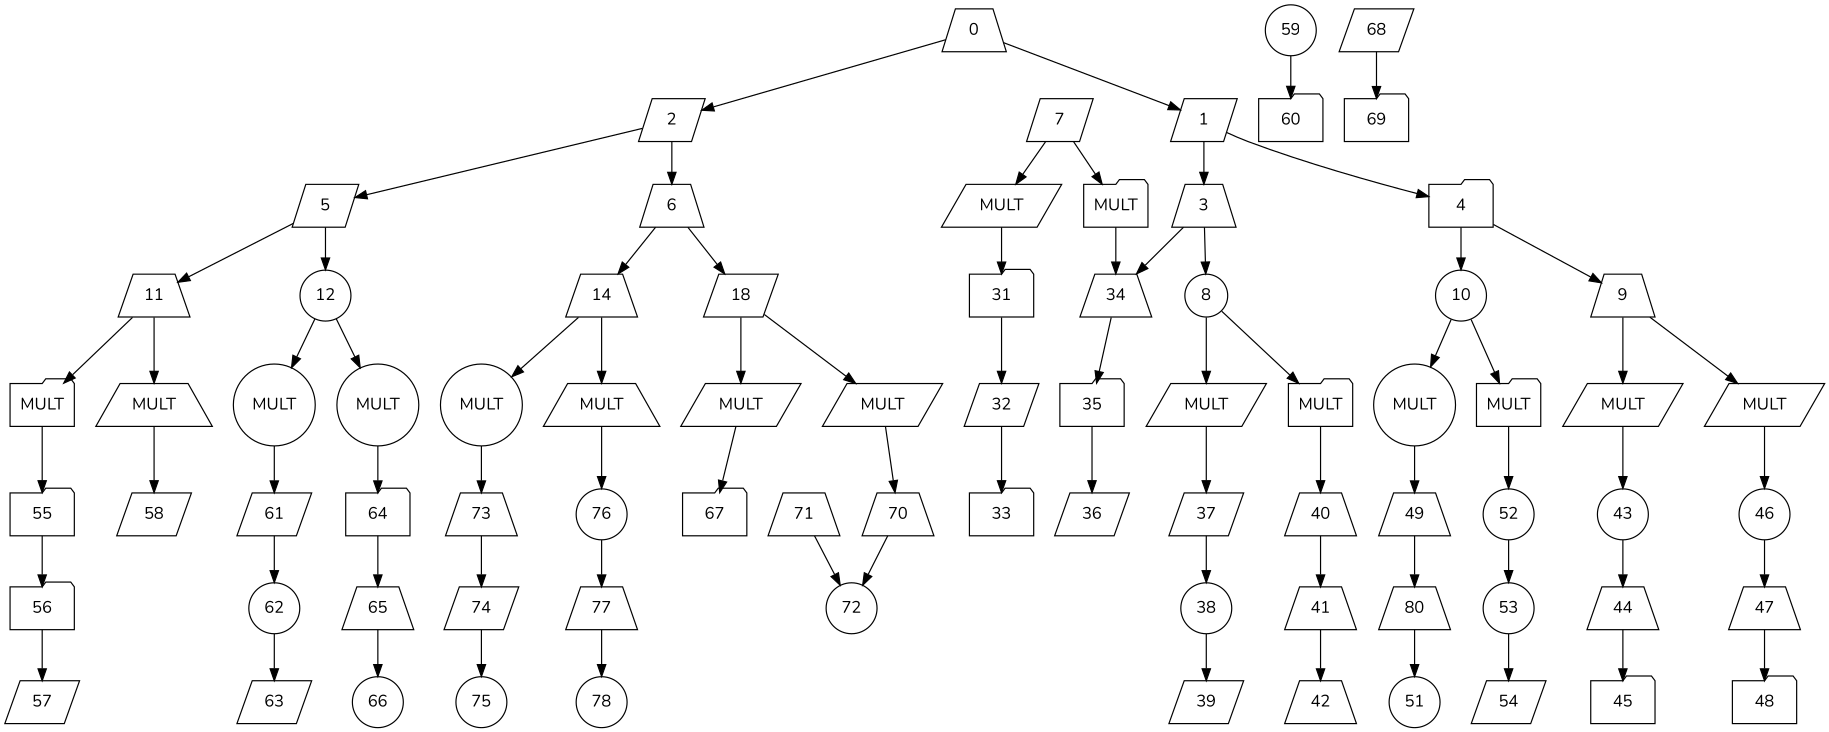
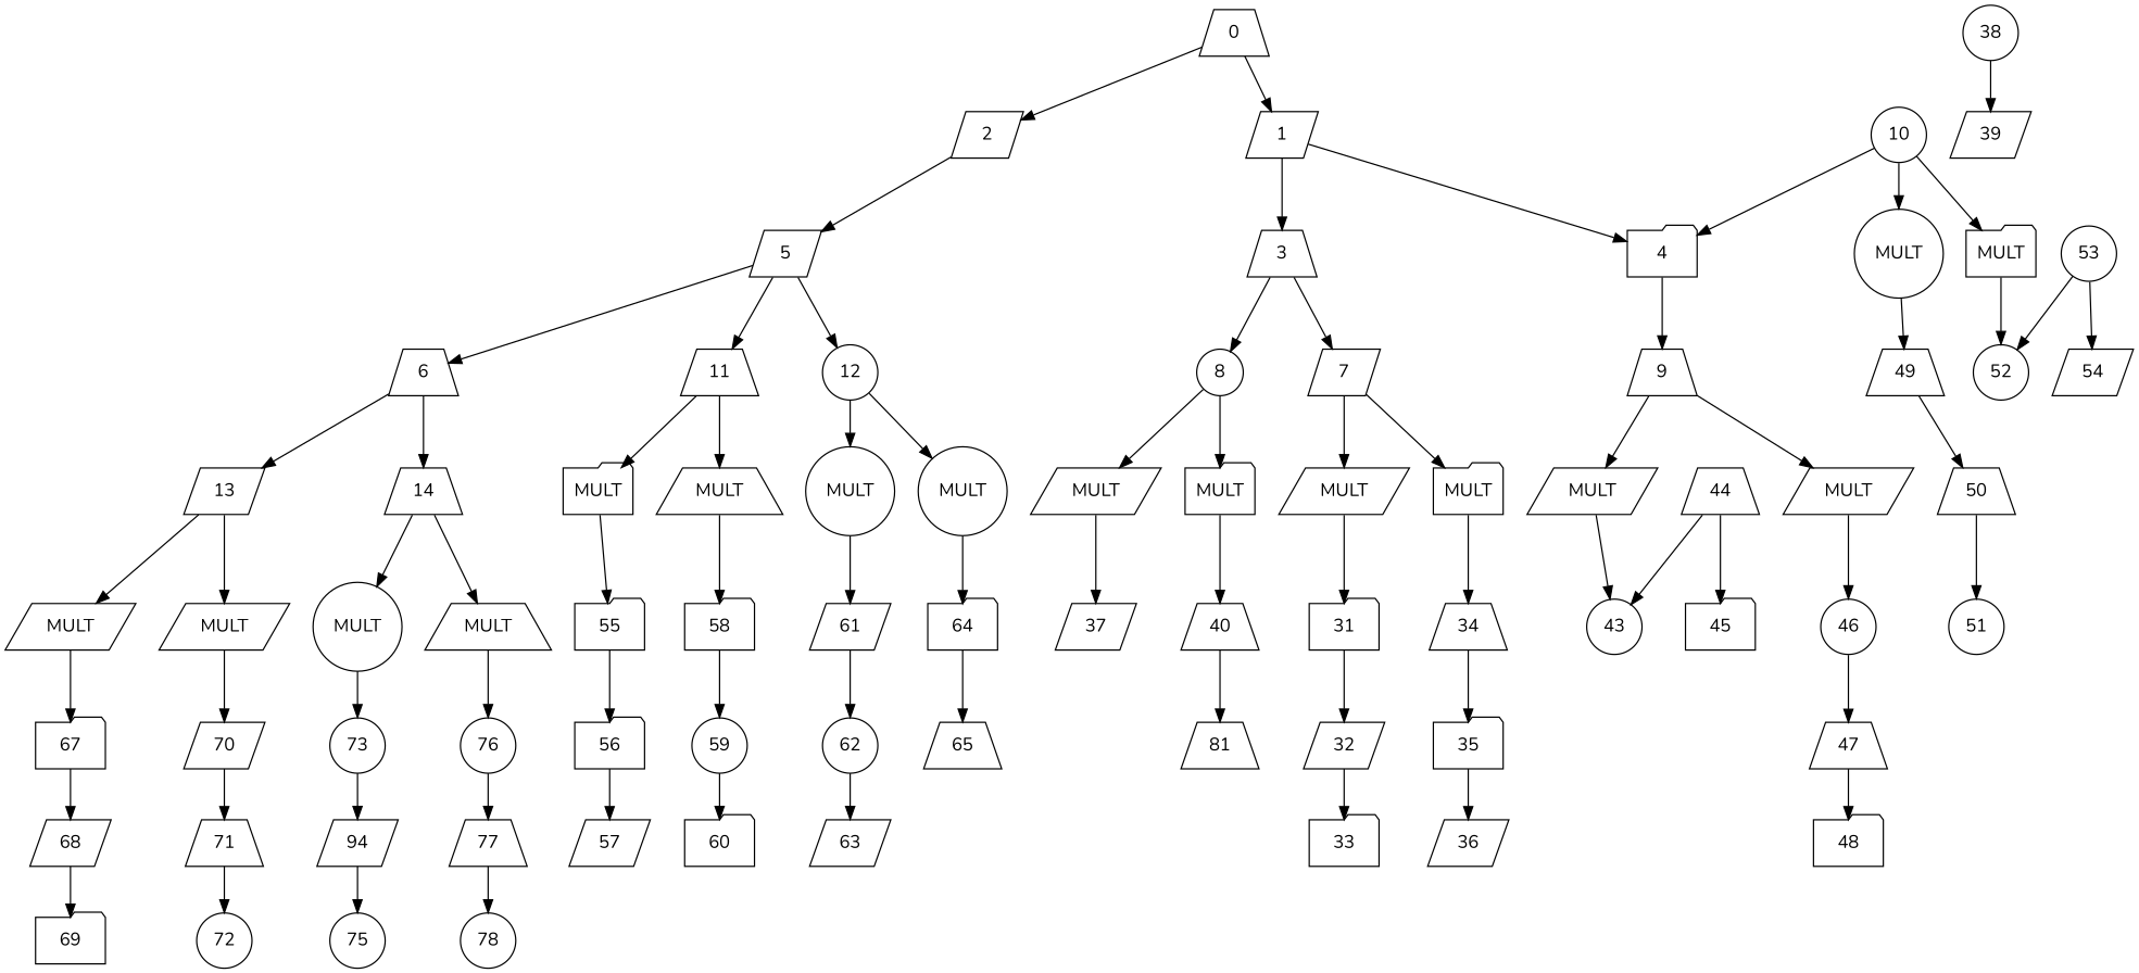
  strict digraph {
    fontname=Nunito
    node [fontname=Nunito shape=parallelogram]
    edge [fontname=Nunito]
    0 [shape=trapezium]
    1
    2
    3 [shape=trapezium]
    4 [shape=folder]
    5
    6 [shape=trapezium]
    7
    8 [shape=circle]
    9 [shape=trapezium]
    10 [shape=circle]
    11 [shape=trapezium]
    12 [shape=circle]
-   13 [label=18]
+   13
    14 [shape=trapezium]
    n16 [label=MULT]
    n17 [label=MULT shape=folder]
    n18 [label=MULT]
    n19 [label=MULT shape=folder]
    n20 [label=MULT]
    n21 [label=MULT]
    n22 [label=MULT shape=circle]
    n23 [label=MULT shape=folder]
    n24 [label=MULT shape=folder]
    n25 [label=MULT shape=trapezium]
    n26 [label=MULT shape=circle]
    n27 [label=MULT shape=circle]
    n28 [label=MULT]
    n29 [label=MULT]
    n30 [label=MULT shape=circle]
    n31 [label=MULT shape=trapezium]
    31 [shape=folder]
    34 [shape=trapezium]
    37
    40 [shape=trapezium]
    43 [shape=circle]
    46 [shape=circle]
    49 [shape=trapezium]
    52 [shape=circle]
    55 [shape=folder]
-   58
+   58 [shape=folder]
    61
    64 [shape=folder]
    67 [shape=folder]
-   70 [shape=trapezium]
-   73 [shape=trapezium]
+   70
+   73 [shape=circle]
    76 [shape=circle]
    32
    35 [shape=folder]
    38 [shape=circle]
-   41 [shape=trapezium]
+   41 [shape=trapezium label=81]
    44 [shape=trapezium]
    47 [shape=trapezium]
-   50 [shape=trapezium label=80]
+   50 [shape=trapezium]
    53 [shape=circle]
    56 [shape=folder]
    59 [shape=circle]
    62 [shape=circle]
    65 [shape=trapezium]
    68
    71 [shape=trapezium]
-   74
+   74 [label=94]
    77 [shape=trapezium]
    33 [shape=folder]
    36
    39
-   42 [shape=trapezium]
    45 [shape=folder]
    48 [shape=folder]
    51 [shape=circle]
    54
    57
    60 [shape=folder]
    63
-   66 [shape=circle]
    69 [shape=folder]
    72 [shape=circle]
    75 [shape=circle]
    78 [shape=circle]
    0 -> 1
    0 -> 2
    1 -> 3
    1 -> 4
    2 -> 5
-   2 -> 6
-   3 -> 34
+   5 -> 6
+   3 -> 7
    3 -> 8
    4 -> 9
-   4 -> 10
+   10 -> 4
    5 -> 11
    5 -> 12
    6 -> 13
    6 -> 14
    7 -> n16
    7 -> n17
    8 -> n18
    8 -> n19
    9 -> n20
    9 -> n21
    10 -> n22
    10 -> n23
    11 -> n24
    11 -> n25
    12 -> n26
    12 -> n27
    13 -> n28
    13 -> n29
    14 -> n30
    14 -> n31
    n16 -> 31
    n17 -> 34
    n18 -> 37
    n19 -> 40
    n20 -> 43
    n21 -> 46
    n22 -> 49
    n23 -> 52
    n24 -> 55
    n25 -> 58
    n26 -> 61
    n27 -> 64
    n28 -> 67
    n29 -> 70
    n30 -> 73
    n31 -> 76
    31 -> 32
    34 -> 35
-   37 -> 38
    40 -> 41
-   43 -> 44
+   44 -> 43
    46 -> 47
    49 -> 50
-   52 -> 53
+   53 -> 52
    55 -> 56
+   58 -> 59
    61 -> 62
    64 -> 65
-   70 -> 72
+   67 -> 68
+   70 -> 71
    73 -> 74
    76 -> 77
    32 -> 33
    35 -> 36
    38 -> 39
-   41 -> 42
    44 -> 45
    47 -> 48
    50 -> 51
    53 -> 54
    56 -> 57
    59 -> 60
    62 -> 63
-   65 -> 66
    68 -> 69
    71 -> 72
    74 -> 75
    77 -> 78
  }
